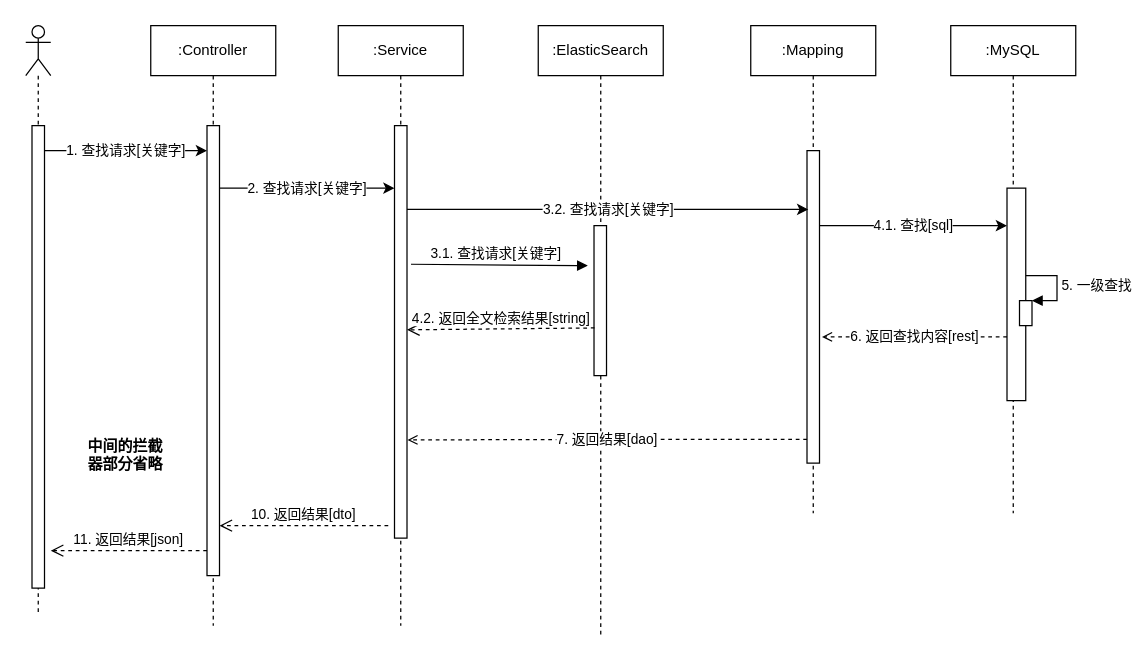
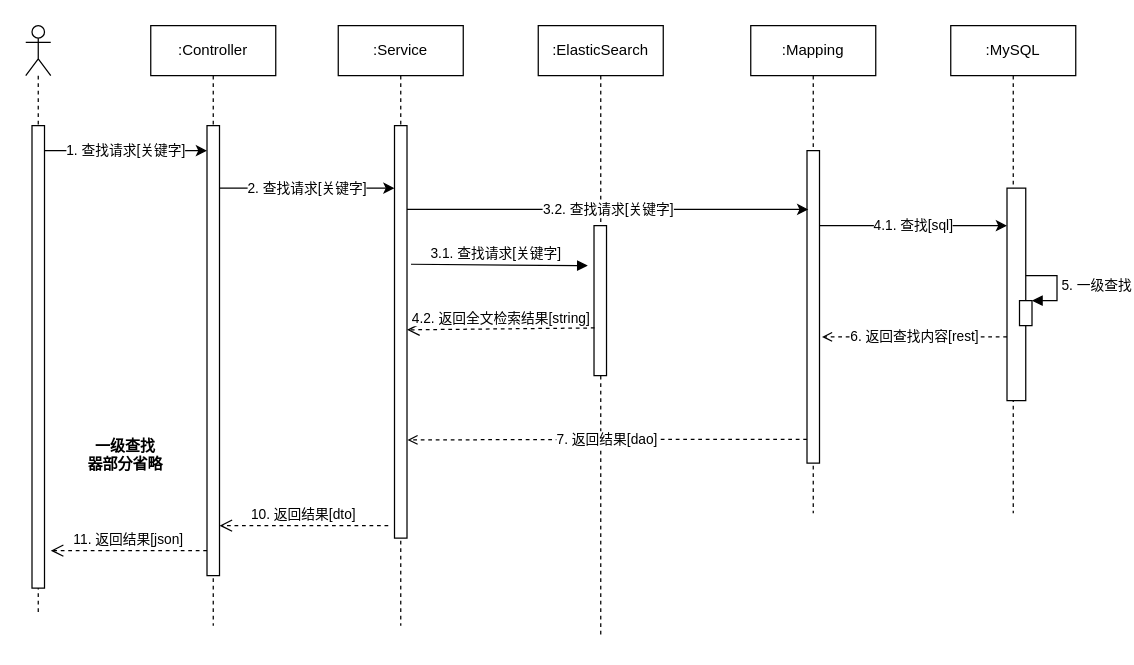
  <mxCell id="0" />
  <mxCell id="1" parent="0" />
  <mxCell id="2" value="" style="shape=umlLifeline;participant=umlActor;perimeter=lifelinePerimeter;whiteSpace=wrap;html=1;container=1;collapsible=0;recursiveResize=0;verticalAlign=top;spacingTop=36;outlineConnect=0;" vertex="1" parent="1"><mxGeometry x="20" y="20" width="20" height="470" as="geometry" /></mxCell>
  <mxCell id="3" value="" style="html=1;points=[];perimeter=orthogonalPerimeter;" vertex="1" parent="2"><mxGeometry x="5" y="80" width="10" height="370" as="geometry" /></mxCell>
  <mxCell id="4" value=":Controller" style="shape=umlLifeline;perimeter=lifelinePerimeter;whiteSpace=wrap;html=1;container=1;collapsible=0;recursiveResize=0;outlineConnect=0;" vertex="1" parent="1"><mxGeometry x="120" y="20" width="100" height="480" as="geometry" /></mxCell>
  <mxCell id="5" value="" style="html=1;points=[];perimeter=orthogonalPerimeter;" vertex="1" parent="4"><mxGeometry x="45" y="80" width="10" height="360" as="geometry" /></mxCell>
  <mxCell id="6" value=":Service" style="shape=umlLifeline;perimeter=lifelinePerimeter;whiteSpace=wrap;html=1;container=1;collapsible=0;recursiveResize=0;outlineConnect=0;" vertex="1" parent="1"><mxGeometry x="270" y="20" width="100" height="480" as="geometry" /></mxCell>
  <mxCell id="7" value="" style="html=1;points=[];perimeter=orthogonalPerimeter;" vertex="1" parent="6"><mxGeometry x="45" y="80" width="10" height="330" as="geometry" /></mxCell>
  <mxCell id="8" value=":ElasticSearch" style="shape=umlLifeline;perimeter=lifelinePerimeter;whiteSpace=wrap;html=1;container=1;collapsible=0;recursiveResize=0;outlineConnect=0;" vertex="1" parent="1"><mxGeometry x="430" y="20" width="100" height="490" as="geometry" /></mxCell>
  <mxCell id="9" value="" style="html=1;points=[];perimeter=orthogonalPerimeter;" vertex="1" parent="8"><mxGeometry x="44.61" y="160" width="10" height="120" as="geometry" /></mxCell>
  <mxCell id="10" value=":Mapping" style="shape=umlLifeline;perimeter=lifelinePerimeter;whiteSpace=wrap;html=1;container=1;collapsible=0;recursiveResize=0;outlineConnect=0;" vertex="1" parent="1"><mxGeometry x="600" y="20" width="100" height="390" as="geometry" /></mxCell>
  <mxCell id="11" value="" style="html=1;points=[];perimeter=orthogonalPerimeter;" vertex="1" parent="10"><mxGeometry x="45" y="100" width="10" height="250" as="geometry" /></mxCell>
  <mxCell id="12" value="1. 查找请求[关键字]" style="edgeStyle=orthogonalEdgeStyle;rounded=0;orthogonalLoop=1;jettySize=auto;html=1;" edge="1" parent="1" source="3" target="5"><mxGeometry relative="1" as="geometry"><Array as="points"><mxPoint x="120" y="120" /><mxPoint x="120" y="120" /></Array></mxGeometry></mxCell>
  <mxCell id="13" value="2. 查找请求[关键字]" style="edgeStyle=orthogonalEdgeStyle;rounded=0;orthogonalLoop=1;jettySize=auto;html=1;" edge="1" parent="1" source="5" target="7"><mxGeometry relative="1" as="geometry"><Array as="points"><mxPoint x="270" y="150" /><mxPoint x="270" y="150" /></Array></mxGeometry></mxCell>
  <mxCell id="14" value="3.2. 查找请求[关键字]" style="edgeStyle=orthogonalEdgeStyle;rounded=0;orthogonalLoop=1;jettySize=auto;html=1;" edge="1" parent="1" source="7"><mxGeometry relative="1" as="geometry"><mxPoint x="646" y="167" as="targetPoint" /><Array as="points"><mxPoint x="647" y="167" /></Array></mxGeometry></mxCell>
- <mxCell id="15" value="中间的拦截&#10;器部分省略" style="text;align=center;fontStyle=1;verticalAlign=middle;spacingLeft=3;spacingRight=3;strokeColor=none;rotatable=0;points=[[0,0.5],[1,0.5]];portConstraint=eastwest;" vertex="1" parent="1"><mxGeometry x="60" y="350" width="80" height="26" as="geometry" /></mxCell>
+ <mxCell id="15" value="一级查找&#10;器部分省略" style="text;align=center;fontStyle=1;verticalAlign=middle;spacingLeft=3;spacingRight=3;strokeColor=none;rotatable=0;points=[[0,0.5],[1,0.5]];portConstraint=eastwest;" vertex="1" parent="1"><mxGeometry x="60" y="350" width="80" height="26" as="geometry" /></mxCell>
  <mxCell id="16" value=":MySQL" style="shape=umlLifeline;perimeter=lifelinePerimeter;whiteSpace=wrap;html=1;container=1;collapsible=0;recursiveResize=0;outlineConnect=0;" vertex="1" parent="1"><mxGeometry x="760" y="20" width="100" height="390" as="geometry" /></mxCell>
  <mxCell id="17" value="" style="html=1;points=[];perimeter=orthogonalPerimeter;" vertex="1" parent="16"><mxGeometry x="45" y="130" width="15" height="170" as="geometry" /></mxCell>
  <mxCell id="18" value="" style="html=1;points=[];perimeter=orthogonalPerimeter;" vertex="1" parent="16"><mxGeometry x="55" y="220" width="10" height="20" as="geometry" /></mxCell>
  <mxCell id="19" value="5. 一级查找" style="edgeStyle=orthogonalEdgeStyle;html=1;align=left;spacingLeft=2;endArrow=block;rounded=0;entryX=1;entryY=0;" edge="1" target="18" parent="16"><mxGeometry relative="1" as="geometry"><mxPoint x="60" y="200" as="sourcePoint" /><Array as="points"><mxPoint x="85" y="200" /></Array></mxGeometry></mxCell>
  <mxCell id="20" value="4.1. 查找[sql]" style="edgeStyle=orthogonalEdgeStyle;rounded=0;orthogonalLoop=1;jettySize=auto;html=1;" edge="1" parent="1" source="11" target="17"><mxGeometry relative="1" as="geometry"><Array as="points"><mxPoint x="760" y="180" /><mxPoint x="760" y="180" /></Array></mxGeometry></mxCell>
  <mxCell id="21" value="6. 返回查找内容[rest]" style="edgeStyle=orthogonalEdgeStyle;rounded=0;orthogonalLoop=1;jettySize=auto;html=1;dashed=1;endArrow=open;endFill=0;" edge="1" parent="1" source="17"><mxGeometry relative="1" as="geometry"><mxPoint x="657" y="269" as="targetPoint" /><Array as="points"><mxPoint x="730" y="269" /><mxPoint x="730" y="269" /></Array></mxGeometry></mxCell>
  <mxCell id="22" value="7. 返回结果[dao]" style="edgeStyle=orthogonalEdgeStyle;rounded=0;orthogonalLoop=1;jettySize=auto;html=1;dashed=1;endArrow=open;endFill=0;entryX=1.039;entryY=0.762;entryDx=0;entryDy=0;entryPerimeter=0;" edge="1" parent="1" source="11" target="7"><mxGeometry relative="1" as="geometry"><mxPoint x="330" y="280" as="targetPoint" /><Array as="points"><mxPoint x="490" y="351" /><mxPoint x="490" y="351" /></Array></mxGeometry></mxCell>
  <mxCell id="23" value="3.1. 查找请求[关键字]" style="html=1;verticalAlign=bottom;endArrow=block;exitX=1.361;exitY=0.73;exitDx=0;exitDy=0;exitPerimeter=0;" edge="1" parent="1"><mxGeometry x="-0.04" width="80" relative="1" as="geometry"><mxPoint x="328.22" y="210.9" as="sourcePoint" /><mxPoint x="469.61" y="212" as="targetPoint" /><mxPoint as="offset" /></mxGeometry></mxCell>
  <mxCell id="24" value="4.2. 返回全文检索结果[string]" style="html=1;verticalAlign=bottom;endArrow=open;dashed=1;endSize=8;exitX=0.044;exitY=0.682;exitDx=0;exitDy=0;exitPerimeter=0;entryX=1.039;entryY=0.889;entryDx=0;entryDy=0;entryPerimeter=0;" edge="1" parent="1" source="9"><mxGeometry relative="1" as="geometry"><mxPoint x="469.61" y="260" as="sourcePoint" /><mxPoint x="325" y="263.37" as="targetPoint" /></mxGeometry></mxCell>
  <mxCell id="25" value="10. 返回结果[dto]" style="html=1;verticalAlign=bottom;endArrow=open;dashed=1;endSize=8;" edge="1" parent="1" target="5"><mxGeometry relative="1" as="geometry"><mxPoint x="310" y="420" as="sourcePoint" /><mxPoint x="240" y="420" as="targetPoint" /></mxGeometry></mxCell>
  <mxCell id="26" value="11. 返回结果[json]" style="html=1;verticalAlign=bottom;endArrow=open;dashed=1;endSize=8;" edge="1" parent="1"><mxGeometry relative="1" as="geometry"><mxPoint x="165" y="440" as="sourcePoint" /><mxPoint y="440" as="targetPoint" x="40" /></mxGeometry></mxCell>
